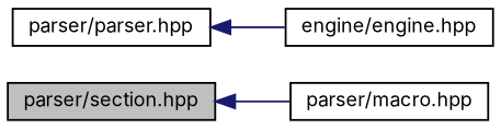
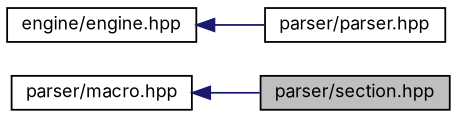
  digraph {
    fontname=Inter
    rankdir=LR
    node [color=black fillcolor=white fontname=Inter fontsize=10 shape=record style=filled]
    edge [color=midnightblue dir=back fontname=Inter fontsize=10 labelfontname=Helvetica labelfontsize=10 style=solid]
    n1 [fillcolor=grey75 fontcolor=black height=0.2 label="parser/section.hpp" width=0.4]
    n2 [height=0.2 label="parser/macro.hpp" width=0.4]
    n3 [height=0.2 label="parser/parser.hpp" width=0.4]
    n4 [height=0.2 label="engine/engine.hpp" width=0.4]
-   n1 -> n2
-   n3 -> n4
+   n2 -> n1
+   n4 -> n3
  }
